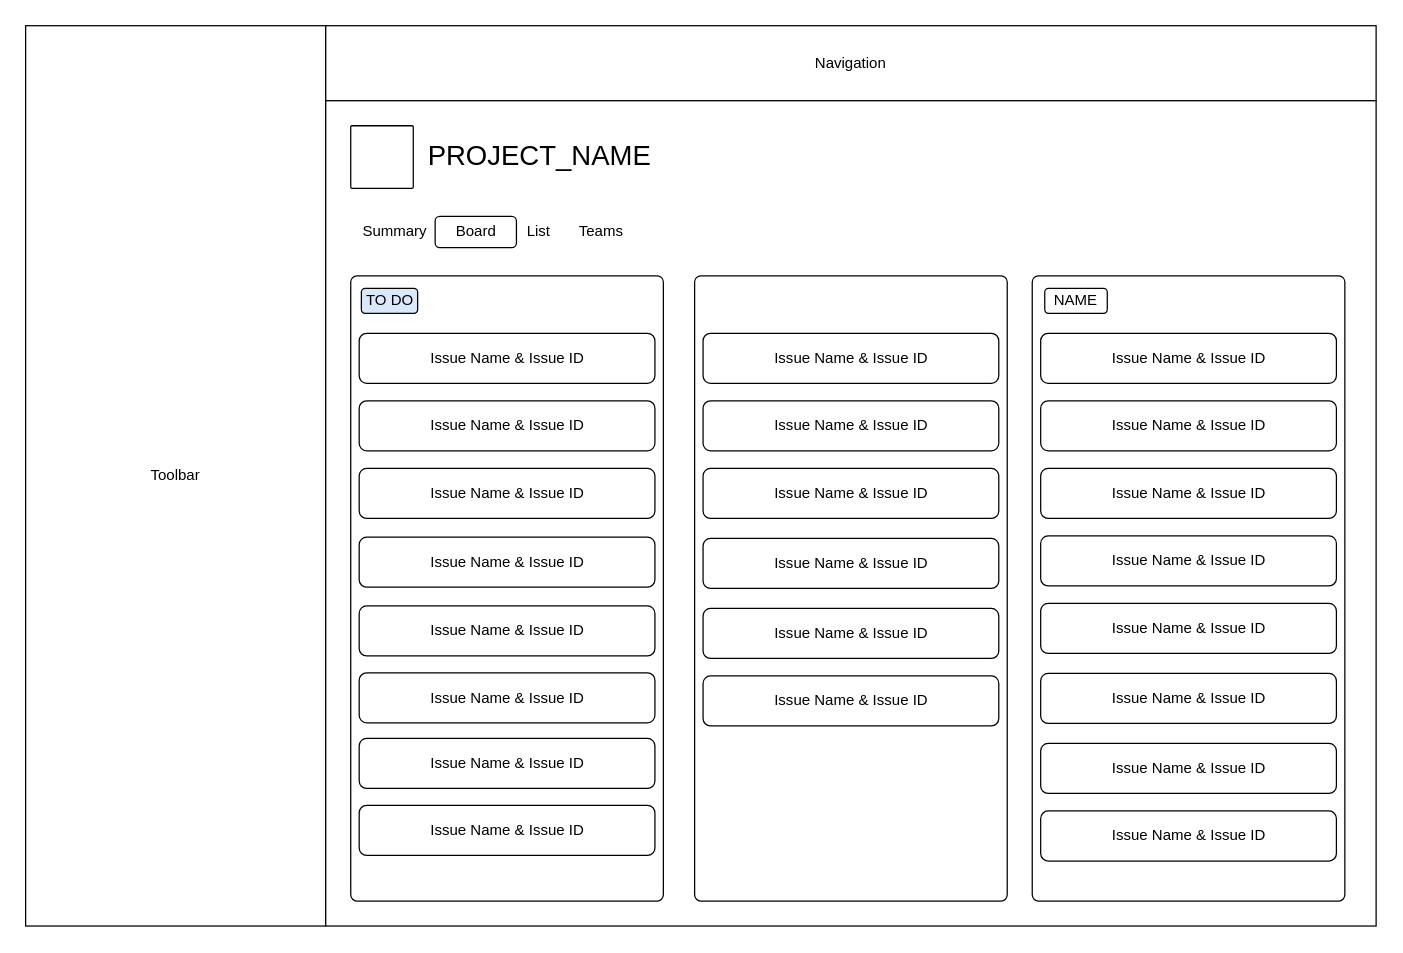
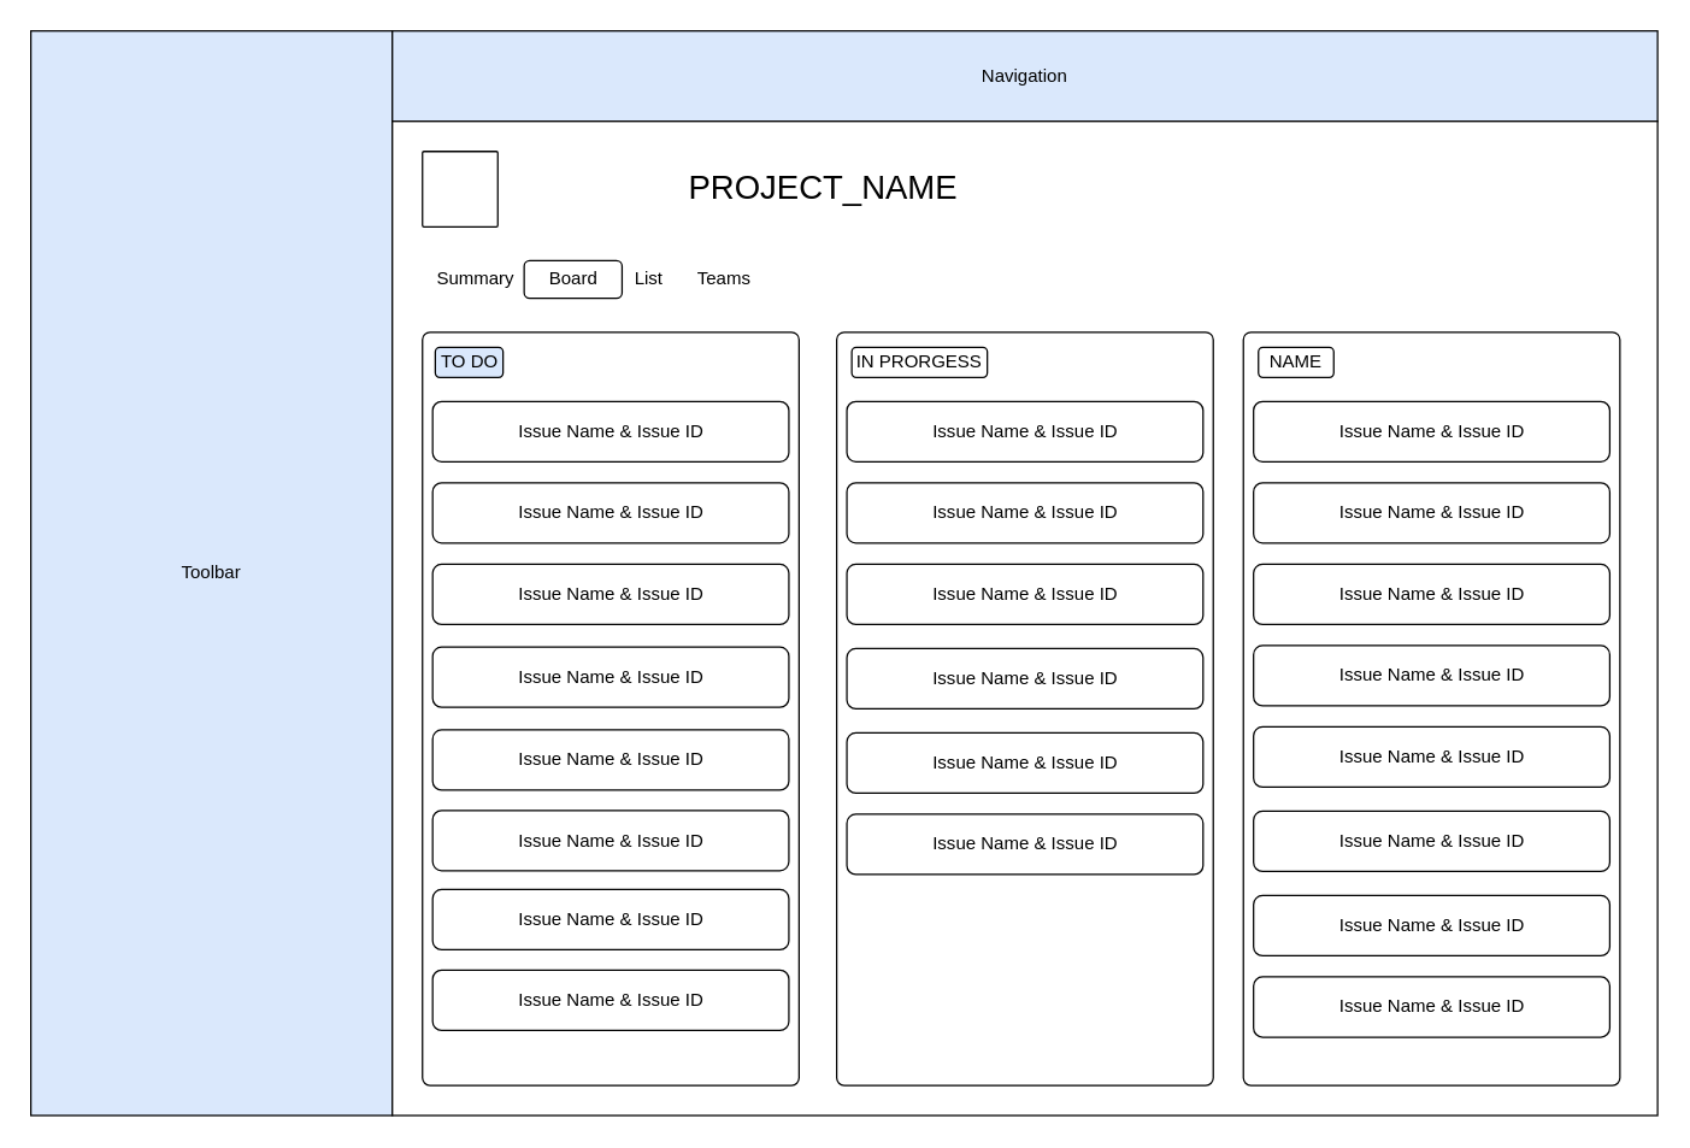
  <mxCell id="0" />
  <mxCell id="1" parent="0" />
- <mxCell id="2" value="Toolbar" style="rounded=0;whiteSpace=wrap;html=1;" parent="1" vertex="1"><mxGeometry x="20" y="20" width="240" height="720" as="geometry" /></mxCell>
- <mxCell id="3" value="Navigation" style="rounded=0;whiteSpace=wrap;html=1;" parent="1" vertex="1"><mxGeometry x="260" y="20" width="840" height="60" as="geometry" /></mxCell>
+ <mxCell id="2" value="Toolbar" style="rounded=0;whiteSpace=wrap;html=1;fillColor=#dae8fc;" parent="1" vertex="1"><mxGeometry x="20" y="20" width="240" height="720" as="geometry" /></mxCell>
+ <mxCell id="3" value="Navigation" style="rounded=0;whiteSpace=wrap;html=1;fillColor=#dae8fc;" parent="1" vertex="1"><mxGeometry x="260" y="20" width="840" height="60" as="geometry" /></mxCell>
  <mxCell id="4" value="" style="rounded=0;whiteSpace=wrap;html=1;" parent="1" vertex="1"><mxGeometry x="260" y="80" width="840" height="660" as="geometry" /></mxCell>
  <mxCell id="5" value="" style="rounded=1;whiteSpace=wrap;html=1;arcSize=2;fillStyle=hatch;gradientColor=none;fillColor=#FFFFFF;" parent="1" vertex="1"><mxGeometry x="280" y="100" width="50" height="50" as="geometry" /></mxCell>
- <mxCell id="6" value="&lt;font style=&quot;font-size: 22px;&quot;&gt;PROJECT_NAME&lt;/font&gt;" style="rounded=0;whiteSpace=wrap;html=1;fillStyle=auto;fillColor=none;gradientColor=none;align=left;strokeColor=none;fontSize=22;verticalAlign=middle;" parent="1" vertex="1"><mxGeometry x="340" y="100" width="170" height="50" as="geometry" /></mxCell>
+ <mxCell id="6" value="&lt;font style=&quot;font-size: 22px;&quot;&gt;PROJECT_NAME&lt;/font&gt;" style="rounded=0;whiteSpace=wrap;html=1;fillStyle=auto;fillColor=none;gradientColor=none;align=left;strokeColor=none;fontSize=22;verticalAlign=middle;" parent="1" vertex="1"><mxGeometry x="455" y="100" width="170" height="50" as="geometry" /></mxCell>
  <mxCell id="7" value="Summary" style="text;html=1;align=center;verticalAlign=middle;resizable=0;points=[];autosize=1;strokeColor=none;fillColor=none;" vertex="1" parent="1"><mxGeometry x="280" y="170" width="70" height="30" as="geometry" /></mxCell>
  <mxCell id="8" value="Board" style="text;html=1;align=center;verticalAlign=middle;resizable=0;points=[];autosize=1;strokeColor=none;fillColor=none;" vertex="1" parent="1"><mxGeometry x="350" y="170" width="60" height="30" as="geometry" /></mxCell>
  <mxCell id="9" value="List" style="text;html=1;align=center;verticalAlign=middle;resizable=0;points=[];autosize=1;strokeColor=none;fillColor=none;" vertex="1" parent="1"><mxGeometry x="410" y="170" width="40" height="30" as="geometry" /></mxCell>
  <mxCell id="10" value="Teams" style="text;html=1;align=center;verticalAlign=middle;resizable=0;points=[];autosize=1;strokeColor=none;fillColor=none;" vertex="1" parent="1"><mxGeometry x="450" y="170" width="60" height="30" as="geometry" /></mxCell>
  <mxCell id="11" value="" style="rounded=1;whiteSpace=wrap;html=1;arcSize=2;" vertex="1" parent="1"><mxGeometry x="280" y="220" width="250" height="500" as="geometry" /></mxCell>
  <mxCell id="12" value="" style="rounded=1;whiteSpace=wrap;html=1;arcSize=2;" vertex="1" parent="1"><mxGeometry x="555" y="220" width="250" height="500" as="geometry" /></mxCell>
  <mxCell id="13" value="" style="rounded=1;whiteSpace=wrap;html=1;arcSize=2;" vertex="1" parent="1"><mxGeometry x="825" y="220" width="250" height="500" as="geometry" /></mxCell>
  <mxCell id="14" value="TO DO" style="rounded=1;whiteSpace=wrap;html=1;fillColor=#dae8fc;" vertex="1" parent="1"><mxGeometry x="288.5" y="230" width="45" height="20" as="geometry" /></mxCell>
+ <mxCell id="15" value="IN PRORGESS" style="rounded=1;whiteSpace=wrap;html=1;" vertex="1" parent="1"><mxGeometry x="565" y="230" width="90" height="20" as="geometry" /></mxCell>
  <mxCell id="16" value="NAME" style="rounded=1;whiteSpace=wrap;html=1;" vertex="1" parent="1"><mxGeometry x="835" y="230" width="50" height="20" as="geometry" /></mxCell>
  <mxCell id="17" value="Issue Name &amp;amp; Issue ID" style="rounded=1;whiteSpace=wrap;html=1;fillStyle=hatch;fillColor=#FFFFFF;" vertex="1" parent="1"><mxGeometry x="286.75" y="266" width="236.5" height="40" as="geometry" /></mxCell>
  <mxCell id="18" value="Issue Name &amp;amp; Issue ID" style="rounded=1;whiteSpace=wrap;html=1;fillStyle=hatch;fillColor=#FFFFFF;" vertex="1" parent="1"><mxGeometry x="286.75" y="320" width="236.5" height="40" as="geometry" /></mxCell>
  <mxCell id="19" value="Issue Name &amp;amp; Issue ID" style="rounded=1;whiteSpace=wrap;html=1;fillStyle=hatch;fillColor=#FFFFFF;" vertex="1" parent="1"><mxGeometry x="286.75" y="374" width="236.5" height="40" as="geometry" /></mxCell>
  <mxCell id="20" value="Issue Name &amp;amp; Issue ID" style="rounded=1;whiteSpace=wrap;html=1;fillStyle=hatch;fillColor=#FFFFFF;" vertex="1" parent="1"><mxGeometry x="561.75" y="266" width="236.5" height="40" as="geometry" /></mxCell>
  <mxCell id="21" value="Issue Name &amp;amp; Issue ID" style="rounded=1;whiteSpace=wrap;html=1;fillStyle=hatch;fillColor=#FFFFFF;" vertex="1" parent="1"><mxGeometry x="561.75" y="320" width="236.5" height="40" as="geometry" /></mxCell>
  <mxCell id="22" value="Issue Name &amp;amp; Issue ID" style="rounded=1;whiteSpace=wrap;html=1;fillStyle=hatch;fillColor=#FFFFFF;" vertex="1" parent="1"><mxGeometry x="561.75" y="374" width="236.5" height="40" as="geometry" /></mxCell>
  <mxCell id="23" value="Issue Name &amp;amp; Issue ID" style="rounded=1;whiteSpace=wrap;html=1;fillStyle=hatch;fillColor=#FFFFFF;" vertex="1" parent="1"><mxGeometry x="561.75" y="430" width="236.5" height="40" as="geometry" /></mxCell>
  <mxCell id="24" value="Issue Name &amp;amp; Issue ID" style="rounded=1;whiteSpace=wrap;html=1;fillStyle=hatch;fillColor=#FFFFFF;" vertex="1" parent="1"><mxGeometry x="831.75" y="266" width="236.5" height="40" as="geometry" /></mxCell>
  <mxCell id="25" value="Issue Name &amp;amp; Issue ID" style="rounded=1;whiteSpace=wrap;html=1;fillStyle=hatch;fillColor=#FFFFFF;" vertex="1" parent="1"><mxGeometry x="831.75" y="320" width="236.5" height="40" as="geometry" /></mxCell>
  <mxCell id="26" value="Issue Name &amp;amp; Issue ID" style="rounded=1;whiteSpace=wrap;html=1;fillStyle=hatch;fillColor=#FFFFFF;" vertex="1" parent="1"><mxGeometry x="286.75" y="429" width="236.5" height="40" as="geometry" /></mxCell>
  <mxCell id="27" value="Issue Name &amp;amp; Issue ID" style="rounded=1;whiteSpace=wrap;html=1;fillStyle=hatch;fillColor=#FFFFFF;" vertex="1" parent="1"><mxGeometry x="286.75" y="484" width="236.5" height="40" as="geometry" /></mxCell>
  <mxCell id="28" value="Issue Name &amp;amp; Issue ID" style="rounded=1;whiteSpace=wrap;html=1;fillStyle=hatch;fillColor=#FFFFFF;" vertex="1" parent="1"><mxGeometry x="286.75" y="537.5" width="236.5" height="40" as="geometry" /></mxCell>
  <mxCell id="29" value="Issue Name &amp;amp; Issue ID" style="rounded=1;whiteSpace=wrap;html=1;fillStyle=hatch;fillColor=#FFFFFF;" vertex="1" parent="1"><mxGeometry x="286.75" y="590" width="236.5" height="40" as="geometry" /></mxCell>
  <mxCell id="30" value="Issue Name &amp;amp; Issue ID" style="rounded=1;whiteSpace=wrap;html=1;fillStyle=hatch;fillColor=#FFFFFF;" vertex="1" parent="1"><mxGeometry x="286.75" y="643.5" width="236.5" height="40" as="geometry" /></mxCell>
  <mxCell id="31" value="Issue Name &amp;amp; Issue ID" style="rounded=1;whiteSpace=wrap;html=1;fillStyle=hatch;fillColor=#FFFFFF;" vertex="1" parent="1"><mxGeometry x="561.75" y="486" width="236.5" height="40" as="geometry" /></mxCell>
  <mxCell id="32" value="Issue Name &amp;amp; Issue ID" style="rounded=1;whiteSpace=wrap;html=1;fillStyle=hatch;fillColor=#FFFFFF;" vertex="1" parent="1"><mxGeometry x="561.75" y="540" width="236.5" height="40" as="geometry" /></mxCell>
  <mxCell id="33" value="Issue Name &amp;amp; Issue ID" style="rounded=1;whiteSpace=wrap;html=1;fillStyle=hatch;fillColor=#FFFFFF;" vertex="1" parent="1"><mxGeometry x="831.75" y="374" width="236.5" height="40" as="geometry" /></mxCell>
  <mxCell id="34" value="Issue Name &amp;amp; Issue ID" style="rounded=1;whiteSpace=wrap;html=1;fillStyle=hatch;fillColor=#FFFFFF;" vertex="1" parent="1"><mxGeometry x="831.75" y="428" width="236.5" height="40" as="geometry" /></mxCell>
  <mxCell id="35" value="Issue Name &amp;amp; Issue ID" style="rounded=1;whiteSpace=wrap;html=1;fillStyle=hatch;fillColor=#FFFFFF;" vertex="1" parent="1"><mxGeometry x="831.75" y="482" width="236.5" height="40" as="geometry" /></mxCell>
  <mxCell id="36" value="Issue Name &amp;amp; Issue ID" style="rounded=1;whiteSpace=wrap;html=1;fillStyle=hatch;fillColor=#FFFFFF;" vertex="1" parent="1"><mxGeometry x="831.75" y="538" width="236.5" height="40" as="geometry" /></mxCell>
  <mxCell id="37" value="Issue Name &amp;amp; Issue ID" style="rounded=1;whiteSpace=wrap;html=1;fillStyle=hatch;fillColor=#FFFFFF;" vertex="1" parent="1"><mxGeometry x="831.75" y="594" width="236.5" height="40" as="geometry" /></mxCell>
  <mxCell id="38" value="Issue Name &amp;amp; Issue ID" style="rounded=1;whiteSpace=wrap;html=1;fillStyle=hatch;fillColor=#FFFFFF;" vertex="1" parent="1"><mxGeometry x="831.75" y="648" width="236.5" height="40" as="geometry" /></mxCell>
  <mxCell id="39" value="" style="rounded=1;whiteSpace=wrap;html=1;fillStyle=auto;fillColor=none;" vertex="1" parent="1"><mxGeometry x="347.5" y="172.5" width="65" height="25" as="geometry" /></mxCell>
